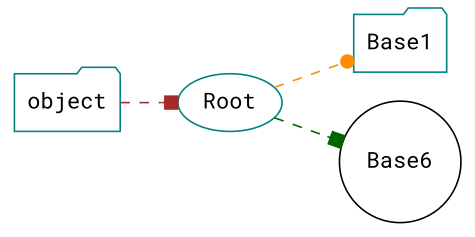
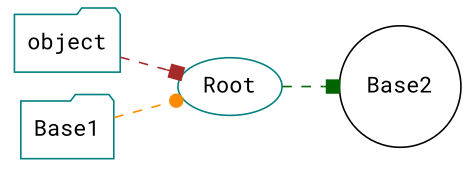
  strict digraph {
    fontname="Roboto Mono"
    rankdir=LR
    node [color=teal fontname="Roboto Mono" shape=folder]
    edge [arrowhead=box fontname="Roboto Mono" style=dashed]
    Root [shape=ellipse]
    object
    Base1
-   Base2 [color=black shape=circle label=Base6]
-   Root -> Base1 [arrowhead=dot color=darkorange]
+   Base2 [color=black shape=circle]
+   Base1 -> Root [arrowhead=dot color=darkorange]
    Root -> Base2 [color=darkgreen]
    object -> Root [color=brown]
  }
